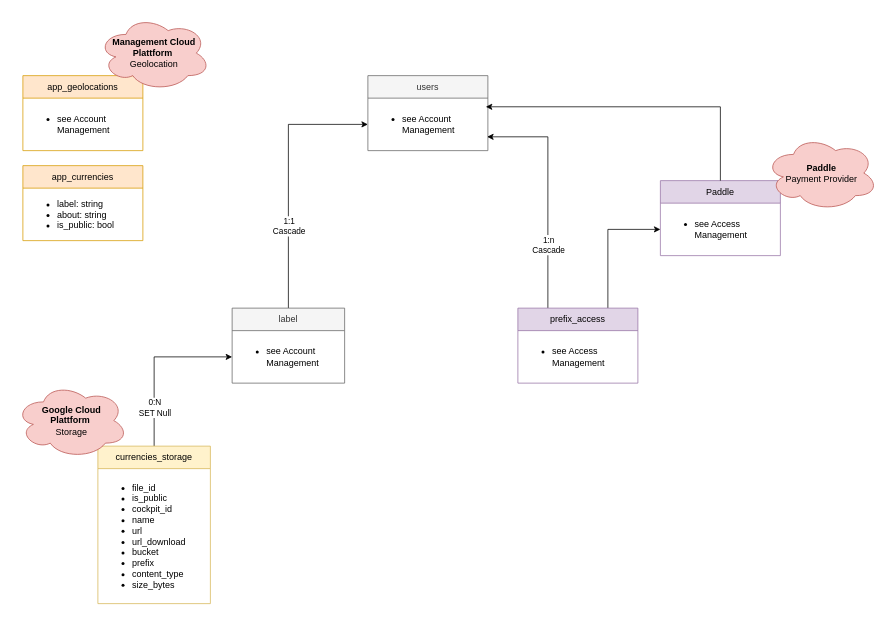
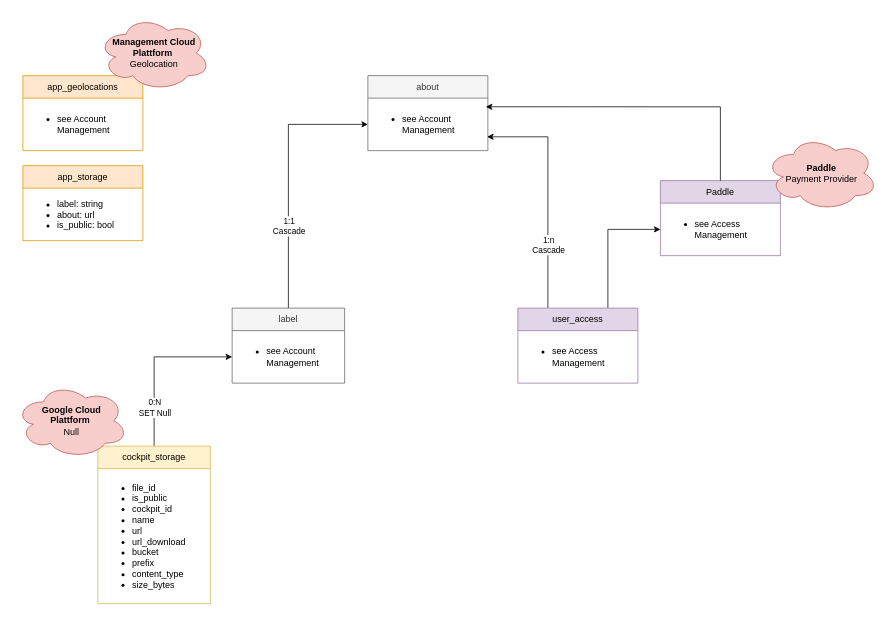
  <mxCell id="0" />
  <mxCell id="1" parent="0" />
  <mxCell id="2" style="edgeStyle=orthogonalEdgeStyle;rounded=0;orthogonalLoop=1;jettySize=auto;html=1;entryX=0;entryY=0.5;entryDx=0;entryDy=0;" parent="1" source="4" target="9" edge="1"><mxGeometry relative="1" as="geometry" /></mxCell>
  <mxCell id="3" value="1:1&lt;div&gt;Cascade&lt;/div&gt;" style="edgeLabel;html=1;align=center;verticalAlign=middle;resizable=0;points=[];" parent="2" vertex="1" connectable="0"><mxGeometry x="-0.339" y="3" relative="1" as="geometry"><mxPoint x="3" y="6" as="offset" /></mxGeometry></mxCell>
  <mxCell id="4" value="label" style="swimlane;fontStyle=0;childLayout=stackLayout;horizontal=1;startSize=30;horizontalStack=0;resizeParent=1;resizeParentMax=0;resizeLast=0;collapsible=1;marginBottom=0;whiteSpace=wrap;html=1;fillColor=#f5f5f5;strokeColor=#666666;fontColor=#333333;" parent="1" vertex="1"><mxGeometry x="309" y="410" width="150" height="100" as="geometry" /></mxCell>
  <mxCell id="5" value="&lt;ul&gt;&lt;li style=&quot;border-color: var(--border-color);&quot;&gt;see Account Management&lt;/li&gt;&lt;/ul&gt;" style="text;strokeColor=none;fillColor=none;align=left;verticalAlign=middle;spacingLeft=4;spacingRight=4;overflow=hidden;points=[[0,0.5],[1,0.5]];portConstraint=eastwest;rotatable=0;whiteSpace=wrap;html=1;" parent="4" vertex="1"><mxGeometry y="30" width="150" height="70" as="geometry" /></mxCell>
  <mxCell id="6" value="app_geolocations" style="swimlane;fontStyle=0;childLayout=stackLayout;horizontal=1;startSize=30;horizontalStack=0;resizeParent=1;resizeParentMax=0;resizeLast=0;collapsible=1;marginBottom=0;whiteSpace=wrap;html=1;fillColor=#ffe6cc;strokeColor=#d79b00;" parent="1" vertex="1"><mxGeometry x="30" y="100" width="160" height="100" as="geometry" /></mxCell>
  <mxCell id="7" value="&lt;ul&gt;&lt;li style=&quot;border-color: var(--border-color);&quot;&gt;see Account Management&lt;/li&gt;&lt;/ul&gt;" style="text;strokeColor=none;fillColor=none;align=left;verticalAlign=middle;spacingLeft=4;spacingRight=4;overflow=hidden;points=[[0,0.5],[1,0.5]];portConstraint=eastwest;rotatable=0;whiteSpace=wrap;html=1;" parent="6" vertex="1"><mxGeometry y="30" width="160" height="70" as="geometry" /></mxCell>
- <mxCell id="8" value="users" style="swimlane;fontStyle=0;childLayout=stackLayout;horizontal=1;startSize=30;horizontalStack=0;resizeParent=1;resizeParentMax=0;resizeLast=0;collapsible=1;marginBottom=0;whiteSpace=wrap;html=1;fillColor=#f5f5f5;strokeColor=#666666;fontColor=#333333;" parent="1" vertex="1"><mxGeometry x="490" y="100" width="160" height="100" as="geometry" /></mxCell>
+ <mxCell id="8" value="about" style="swimlane;fontStyle=0;childLayout=stackLayout;horizontal=1;startSize=30;horizontalStack=0;resizeParent=1;resizeParentMax=0;resizeLast=0;collapsible=1;marginBottom=0;whiteSpace=wrap;html=1;fillColor=#f5f5f5;strokeColor=#666666;fontColor=#333333;" parent="1" vertex="1"><mxGeometry x="490" y="100" width="160" height="100" as="geometry" /></mxCell>
  <mxCell id="9" value="&lt;ul&gt;&lt;li style=&quot;border-color: var(--border-color);&quot;&gt;see Account Management&lt;/li&gt;&lt;/ul&gt;" style="text;strokeColor=none;fillColor=none;align=left;verticalAlign=middle;spacingLeft=4;spacingRight=4;overflow=hidden;points=[[0,0.5],[1,0.5]];portConstraint=eastwest;rotatable=0;whiteSpace=wrap;html=1;" parent="8" vertex="1"><mxGeometry y="30" width="160" height="70" as="geometry" /></mxCell>
  <mxCell id="10" style="edgeStyle=orthogonalEdgeStyle;rounded=0;orthogonalLoop=1;jettySize=auto;html=1;entryX=0;entryY=0.5;entryDx=0;entryDy=0;" parent="1" source="12" target="5" edge="1"><mxGeometry relative="1" as="geometry" /></mxCell>
  <mxCell id="11" value="0:N&lt;div&gt;SET Null&lt;/div&gt;" style="edgeLabel;html=1;align=center;verticalAlign=middle;resizable=0;points=[];" parent="10" vertex="1" connectable="0"><mxGeometry x="-0.535" relative="1" as="geometry"><mxPoint as="offset" /></mxGeometry></mxCell>
- <mxCell id="12" value="currencies_storage" style="swimlane;fontStyle=0;childLayout=stackLayout;horizontal=1;startSize=30;horizontalStack=0;resizeParent=1;resizeParentMax=0;resizeLast=0;collapsible=1;marginBottom=0;whiteSpace=wrap;html=1;fillColor=#fff2cc;strokeColor=#d6b656;" parent="1" vertex="1"><mxGeometry x="130" y="594" width="150" height="210" as="geometry" /></mxCell>
+ <mxCell id="12" value="cockpit_storage" style="swimlane;fontStyle=0;childLayout=stackLayout;horizontal=1;startSize=30;horizontalStack=0;resizeParent=1;resizeParentMax=0;resizeLast=0;collapsible=1;marginBottom=0;whiteSpace=wrap;html=1;fillColor=#fff2cc;strokeColor=#d6b656;" parent="1" vertex="1"><mxGeometry x="130" y="594" width="150" height="210" as="geometry" /></mxCell>
  <mxCell id="13" value="&lt;ul&gt;&lt;li style=&quot;border-color: var(--border-color);&quot;&gt;file_id&lt;/li&gt;&lt;li style=&quot;border-color: var(--border-color);&quot;&gt;is_public&lt;/li&gt;&lt;li style=&quot;border-color: var(--border-color);&quot;&gt;cockpit_id&lt;/li&gt;&lt;li style=&quot;border-color: var(--border-color);&quot;&gt;name&lt;/li&gt;&lt;li style=&quot;border-color: var(--border-color);&quot;&gt;url&lt;/li&gt;&lt;li style=&quot;border-color: var(--border-color);&quot;&gt;url_download&lt;/li&gt;&lt;li style=&quot;border-color: var(--border-color);&quot;&gt;bucket&lt;/li&gt;&lt;li style=&quot;border-color: var(--border-color);&quot;&gt;prefix&lt;/li&gt;&lt;li style=&quot;border-color: var(--border-color);&quot;&gt;content_type&lt;/li&gt;&lt;li style=&quot;border-color: var(--border-color);&quot;&gt;size_bytes&lt;/li&gt;&lt;/ul&gt;" style="text;strokeColor=none;fillColor=none;align=left;verticalAlign=middle;spacingLeft=4;spacingRight=4;overflow=hidden;points=[[0,0.5],[1,0.5]];portConstraint=eastwest;rotatable=0;whiteSpace=wrap;html=1;" parent="12" vertex="1"><mxGeometry y="30" width="150" height="180" as="geometry" /></mxCell>
- <mxCell id="14" value="app_currencies" style="swimlane;fontStyle=0;childLayout=stackLayout;horizontal=1;startSize=30;horizontalStack=0;resizeParent=1;resizeParentMax=0;resizeLast=0;collapsible=1;marginBottom=0;whiteSpace=wrap;html=1;fillColor=#ffe6cc;strokeColor=#d79b00;" parent="1" vertex="1"><mxGeometry x="30" y="220" width="160" height="100" as="geometry" /></mxCell>
- <mxCell id="15" value="&lt;ul&gt;&lt;li style=&quot;border-color: var(--border-color);&quot;&gt;label: string&lt;/li&gt;&lt;li style=&quot;border-color: var(--border-color);&quot;&gt;about: string&lt;/li&gt;&lt;li style=&quot;border-color: var(--border-color);&quot;&gt;is_public: bool&lt;/li&gt;&lt;/ul&gt;" style="text;strokeColor=none;fillColor=none;align=left;verticalAlign=middle;spacingLeft=4;spacingRight=4;overflow=hidden;points=[[0,0.5],[1,0.5]];portConstraint=eastwest;rotatable=0;whiteSpace=wrap;html=1;" parent="14" vertex="1"><mxGeometry y="30" width="160" height="70" as="geometry" /></mxCell>
- <mxCell id="16" value="&lt;b&gt;Google Cloud&lt;/b&gt;&lt;div&gt;&lt;b&gt;Plattform&amp;nbsp;&lt;/b&gt;&lt;/div&gt;&lt;div&gt;Storage&lt;/div&gt;" style="ellipse;shape=cloud;whiteSpace=wrap;html=1;fillColor=#f8cecc;strokeColor=#b85450;" parent="1" vertex="1"><mxGeometry x="20" y="510" width="150" height="100" as="geometry" /></mxCell>
+ <mxCell id="14" value="app_storage" style="swimlane;fontStyle=0;childLayout=stackLayout;horizontal=1;startSize=30;horizontalStack=0;resizeParent=1;resizeParentMax=0;resizeLast=0;collapsible=1;marginBottom=0;whiteSpace=wrap;html=1;fillColor=#ffe6cc;strokeColor=#d79b00;" parent="1" vertex="1"><mxGeometry x="30" y="220" width="160" height="100" as="geometry" /></mxCell>
+ <mxCell id="15" value="&lt;ul&gt;&lt;li style=&quot;border-color: var(--border-color);&quot;&gt;label: string&lt;/li&gt;&lt;li style=&quot;border-color: var(--border-color);&quot;&gt;about: url&lt;/li&gt;&lt;li style=&quot;border-color: var(--border-color);&quot;&gt;is_public: bool&lt;/li&gt;&lt;/ul&gt;" style="text;strokeColor=none;fillColor=none;align=left;verticalAlign=middle;spacingLeft=4;spacingRight=4;overflow=hidden;points=[[0,0.5],[1,0.5]];portConstraint=eastwest;rotatable=0;whiteSpace=wrap;html=1;" parent="14" vertex="1"><mxGeometry y="30" width="160" height="70" as="geometry" /></mxCell>
+ <mxCell id="16" value="&lt;b&gt;Google Cloud&lt;/b&gt;&lt;div&gt;&lt;b&gt;Plattform&amp;nbsp;&lt;/b&gt;&lt;/div&gt;&lt;div&gt;Null&lt;/div&gt;" style="ellipse;shape=cloud;whiteSpace=wrap;html=1;fillColor=#f8cecc;strokeColor=#b85450;" parent="1" vertex="1"><mxGeometry x="20" y="510" width="150" height="100" as="geometry" /></mxCell>
  <mxCell id="17" value="&lt;b&gt;Management Cloud&lt;/b&gt;&lt;div&gt;&lt;b&gt;Plattform&amp;nbsp;&lt;/b&gt;&lt;/div&gt;&lt;div&gt;Geolocation&lt;/div&gt;" style="ellipse;shape=cloud;whiteSpace=wrap;html=1;fillColor=#f8cecc;strokeColor=#b85450;" parent="1" vertex="1"><mxGeometry x="130" y="20" width="150" height="100" as="geometry" /></mxCell>
  <mxCell id="18" value="Paddle" style="swimlane;fontStyle=0;childLayout=stackLayout;horizontal=1;startSize=30;horizontalStack=0;resizeParent=1;resizeParentMax=0;resizeLast=0;collapsible=1;marginBottom=0;whiteSpace=wrap;html=1;fillColor=#e1d5e7;strokeColor=#9673a6;" parent="1" vertex="1"><mxGeometry x="880" y="240" width="160" height="100" as="geometry" /></mxCell>
  <mxCell id="19" value="&lt;ul&gt;&lt;li style=&quot;border-color: var(--border-color);&quot;&gt;see Access Management&lt;/li&gt;&lt;/ul&gt;" style="text;strokeColor=none;fillColor=none;align=left;verticalAlign=middle;spacingLeft=4;spacingRight=4;overflow=hidden;points=[[0,0.5],[1,0.5]];portConstraint=eastwest;rotatable=0;whiteSpace=wrap;html=1;" parent="18" vertex="1"><mxGeometry y="30" width="160" height="70" as="geometry" /></mxCell>
  <mxCell id="20" style="edgeStyle=orthogonalEdgeStyle;rounded=0;orthogonalLoop=1;jettySize=auto;html=1;entryX=0.994;entryY=0.737;entryDx=0;entryDy=0;exitX=0.25;exitY=0;exitDx=0;exitDy=0;entryPerimeter=0;" parent="1" source="23" target="9" edge="1"><mxGeometry relative="1" as="geometry" /></mxCell>
  <mxCell id="21" value="1:n&lt;div&gt;Cascade&lt;/div&gt;" style="edgeLabel;html=1;align=center;verticalAlign=middle;resizable=0;points=[];" parent="20" vertex="1" connectable="0"><mxGeometry x="-0.451" relative="1" as="geometry"><mxPoint as="offset" /></mxGeometry></mxCell>
  <mxCell id="22" style="edgeStyle=orthogonalEdgeStyle;rounded=0;orthogonalLoop=1;jettySize=auto;html=1;exitX=0.75;exitY=0;exitDx=0;exitDy=0;entryX=0;entryY=0.5;entryDx=0;entryDy=0;" parent="1" source="23" target="19" edge="1"><mxGeometry relative="1" as="geometry" /></mxCell>
- <mxCell id="23" value="prefix_access" style="swimlane;fontStyle=0;childLayout=stackLayout;horizontal=1;startSize=30;horizontalStack=0;resizeParent=1;resizeParentMax=0;resizeLast=0;collapsible=1;marginBottom=0;whiteSpace=wrap;html=1;fillColor=#e1d5e7;strokeColor=#9673a6;" parent="1" vertex="1"><mxGeometry x="690" y="410" width="160" height="100" as="geometry" /></mxCell>
+ <mxCell id="23" value="user_access" style="swimlane;fontStyle=0;childLayout=stackLayout;horizontal=1;startSize=30;horizontalStack=0;resizeParent=1;resizeParentMax=0;resizeLast=0;collapsible=1;marginBottom=0;whiteSpace=wrap;html=1;fillColor=#e1d5e7;strokeColor=#9673a6;" parent="1" vertex="1"><mxGeometry x="690" y="410" width="160" height="100" as="geometry" /></mxCell>
  <mxCell id="24" value="&lt;ul&gt;&lt;li style=&quot;border-color: var(--border-color);&quot;&gt;see Access Management&lt;/li&gt;&lt;/ul&gt;" style="text;strokeColor=none;fillColor=none;align=left;verticalAlign=middle;spacingLeft=4;spacingRight=4;overflow=hidden;points=[[0,0.5],[1,0.5]];portConstraint=eastwest;rotatable=0;whiteSpace=wrap;html=1;" parent="23" vertex="1"><mxGeometry y="30" width="160" height="70" as="geometry" /></mxCell>
  <mxCell id="25" style="edgeStyle=orthogonalEdgeStyle;rounded=0;orthogonalLoop=1;jettySize=auto;html=1;entryX=0.983;entryY=0.165;entryDx=0;entryDy=0;entryPerimeter=0;exitX=0.5;exitY=0;exitDx=0;exitDy=0;" parent="1" source="18" target="9" edge="1"><mxGeometry relative="1" as="geometry" /></mxCell>
  <mxCell id="26" value="&lt;b&gt;Paddle&lt;/b&gt;&lt;div&gt;Payment Provider&lt;/div&gt;" style="ellipse;shape=cloud;whiteSpace=wrap;html=1;fillColor=#f8cecc;strokeColor=#b85450;" vertex="1" parent="1"><mxGeometry x="1020" y="180" width="150" height="100" as="geometry" /></mxCell>
